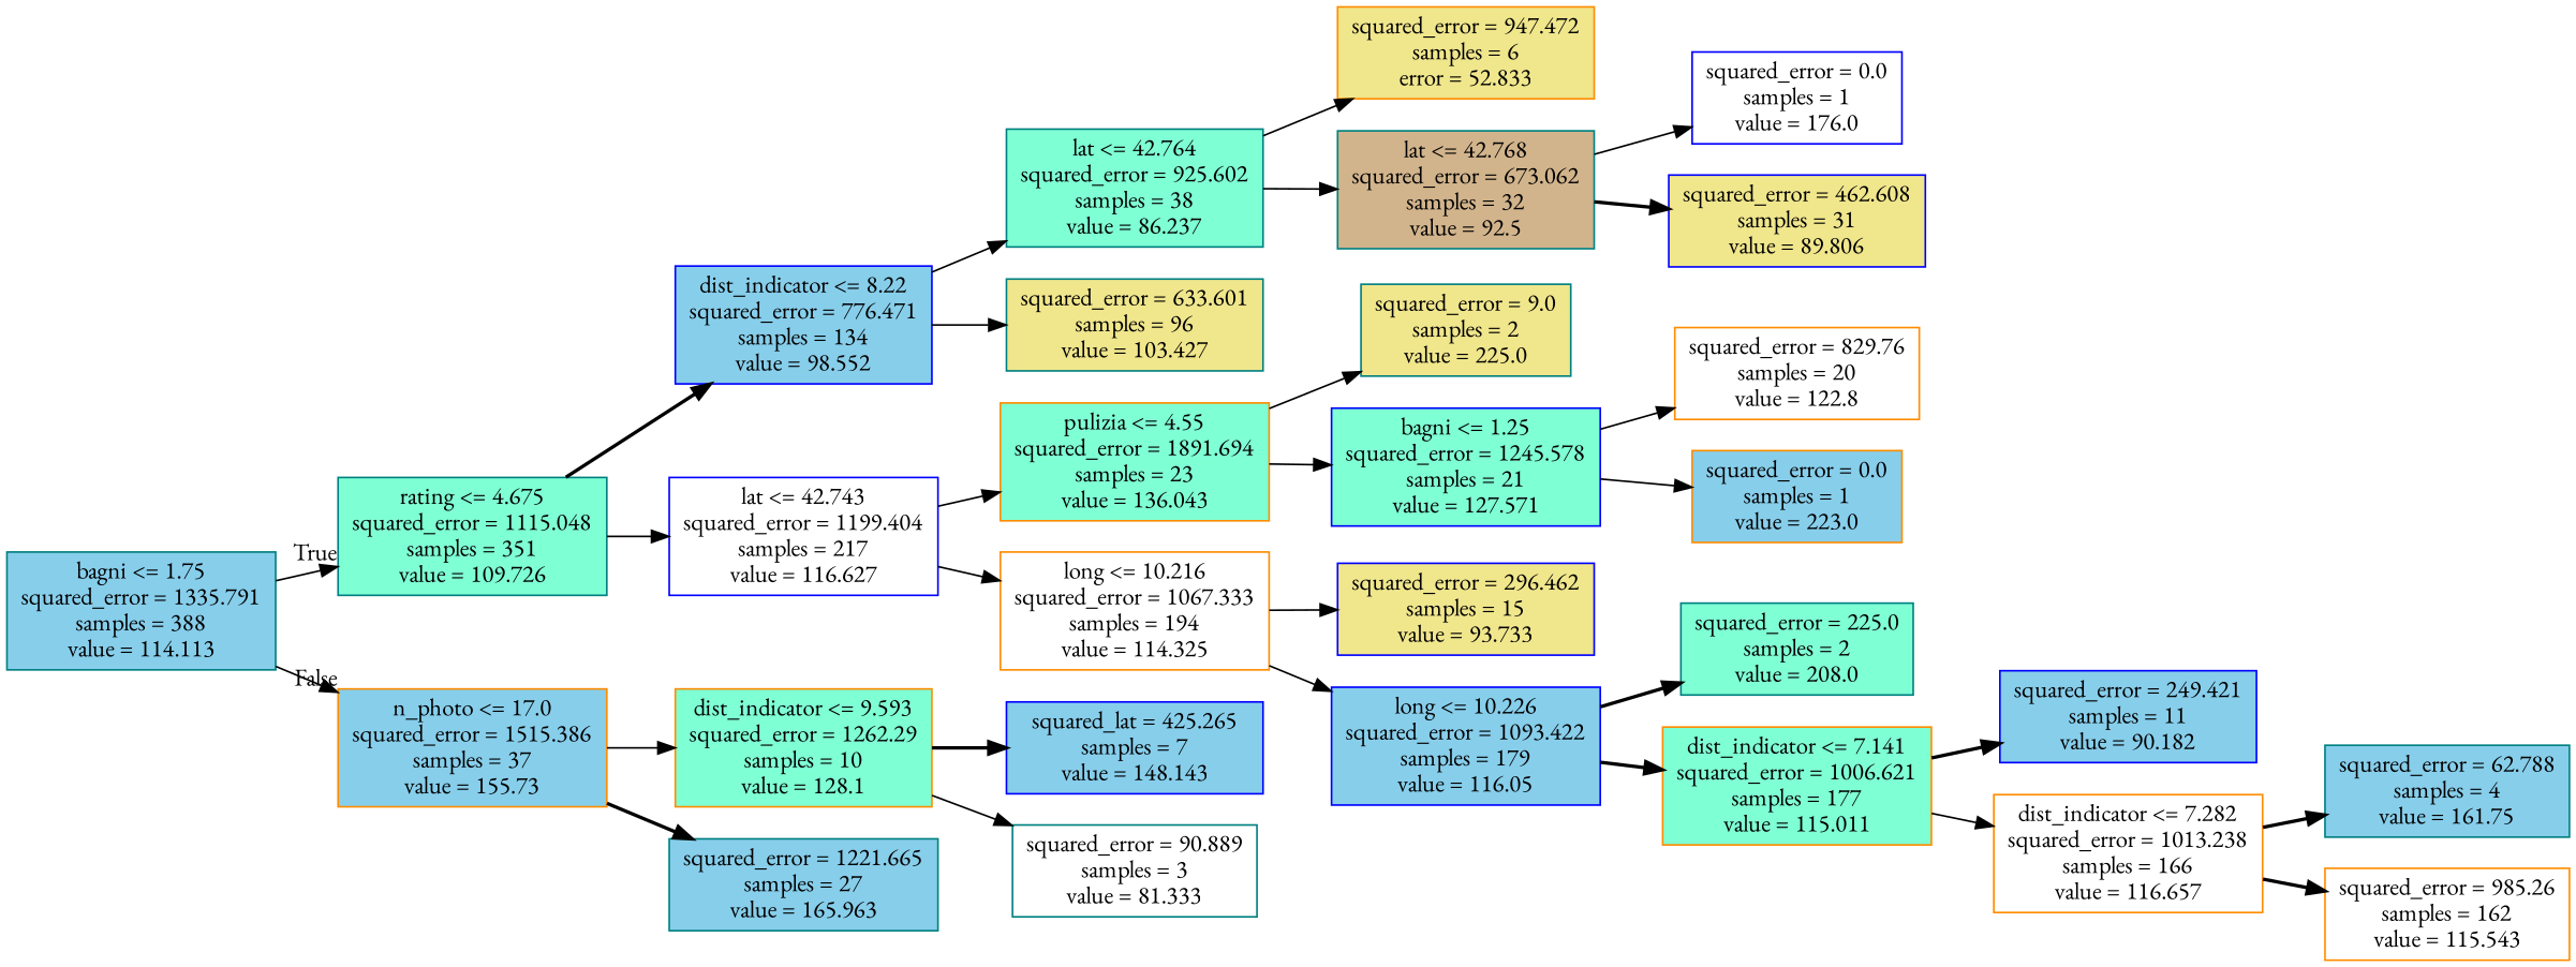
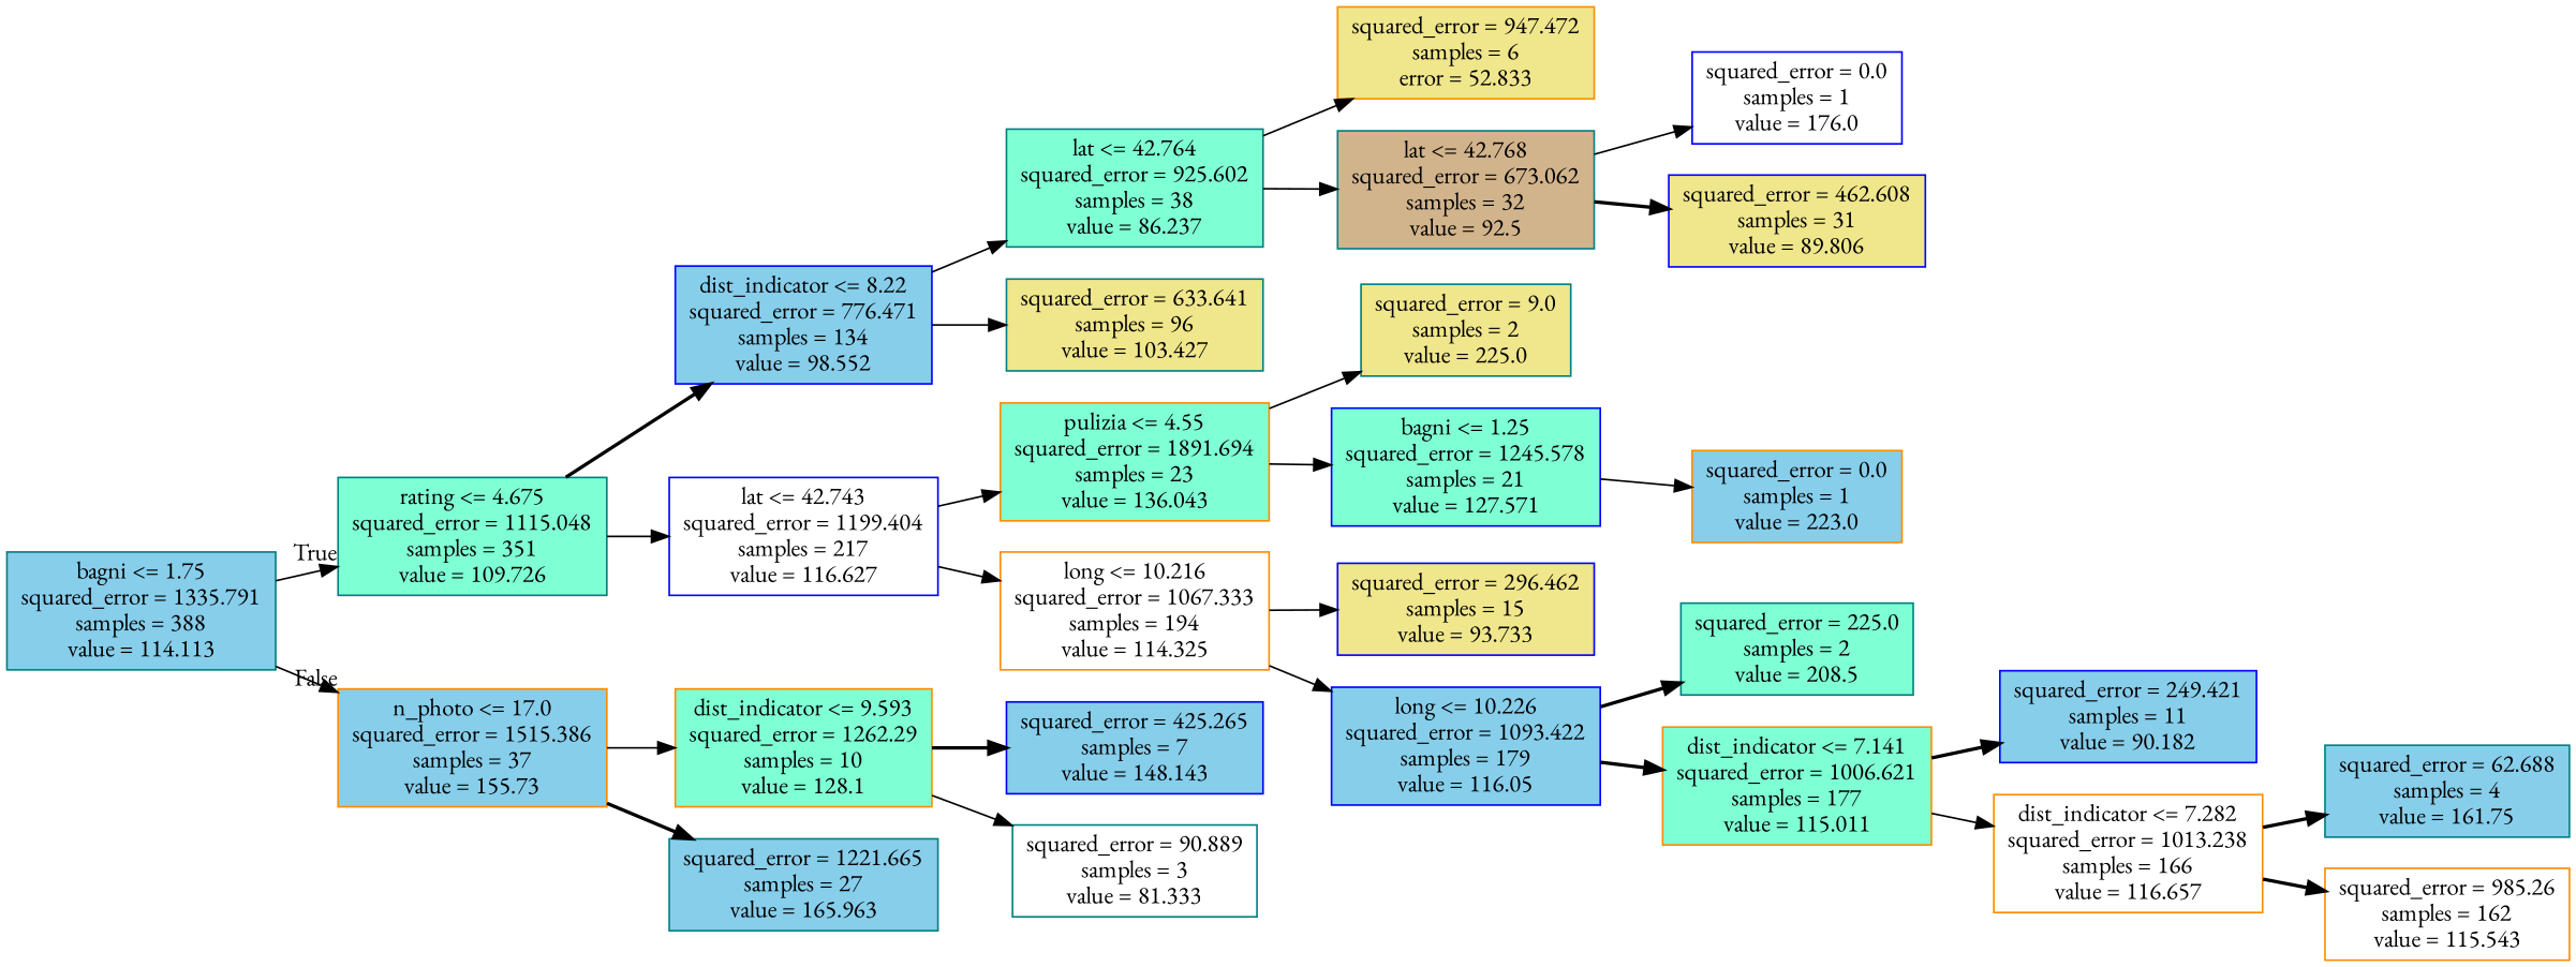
  digraph {
    fontname="EB Garamond"
    rankdir=LR
    node [color=teal fillcolor=skyblue fontname="EB Garamond" shape=box style=filled]
    edge [fontname="EB Garamond" style=solid]
    n1 [label="bagni <= 1.75\nsquared_error = 1335.791\nsamples = 388\nvalue = 114.113"]
    n2 [fillcolor=aquamarine label="rating <= 4.675\nsquared_error = 1115.048\nsamples = 351\nvalue = 109.726"]
    n3 [color=darkorange label="n_photo <= 17.0\nsquared_error = 1515.386\nsamples = 37\nvalue = 155.73"]
    n4 [color=blue label="dist_indicator <= 8.22\nsquared_error = 776.471\nsamples = 134\nvalue = 98.552"]
    n5 [color=blue fillcolor=white label="lat <= 42.743\nsquared_error = 1199.404\nsamples = 217\nvalue = 116.627"]
    n6 [color=darkorange fillcolor=aquamarine label="dist_indicator <= 9.593\nsquared_error = 1262.29\nsamples = 10\nvalue = 128.1"]
    n7 [label="squared_error = 1221.665\nsamples = 27\nvalue = 165.963"]
    n8 [fillcolor=aquamarine label="lat <= 42.764\nsquared_error = 925.602\nsamples = 38\nvalue = 86.237"]
-   n9 [fillcolor=khaki label="squared_error = 633.601\nsamples = 96\nvalue = 103.427"]
+   n9 [fillcolor=khaki label="squared_error = 633.641\nsamples = 96\nvalue = 103.427"]
    n10 [color=darkorange fillcolor=aquamarine label="pulizia <= 4.55\nsquared_error = 1891.694\nsamples = 23\nvalue = 136.043"]
    n11 [color=darkorange fillcolor=white label="long <= 10.216\nsquared_error = 1067.333\nsamples = 194\nvalue = 114.325"]
    n12 [color=darkorange fillcolor=khaki label="squared_error = 947.472\nsamples = 6\nerror = 52.833"]
    n13 [fillcolor=tan label="lat <= 42.768\nsquared_error = 673.062\nsamples = 32\nvalue = 92.5"]
    n14 [color=blue fillcolor=white label="squared_error = 0.0\nsamples = 1\nvalue = 176.0"]
    n15 [color=blue fillcolor=khaki label="squared_error = 462.608\nsamples = 31\nvalue = 89.806"]
    n16 [fillcolor=khaki label="squared_error = 9.0\nsamples = 2\nvalue = 225.0"]
    n17 [color=blue fillcolor=aquamarine label="bagni <= 1.25\nsquared_error = 1245.578\nsamples = 21\nvalue = 127.571"]
    n18 [color=blue fillcolor=khaki label="squared_error = 296.462\nsamples = 15\nvalue = 93.733"]
    n19 [color=blue label="long <= 10.226\nsquared_error = 1093.422\nsamples = 179\nvalue = 116.05"]
-   n20 [color=darkorange fillcolor=white label="squared_error = 829.76\nsamples = 20\nvalue = 122.8"]
    n21 [color=darkorange label="squared_error = 0.0\nsamples = 1\nvalue = 223.0"]
-   n22 [fillcolor=aquamarine label="squared_error = 225.0\nsamples = 2\nvalue = 208.0"]
+   n22 [fillcolor=aquamarine label="squared_error = 225.0\nsamples = 2\nvalue = 208.5"]
    n23 [color=darkorange fillcolor=aquamarine label="dist_indicator <= 7.141\nsquared_error = 1006.621\nsamples = 177\nvalue = 115.011"]
    n24 [color=blue label="squared_error = 249.421\nsamples = 11\nvalue = 90.182"]
    n25 [color=darkorange fillcolor=white label="dist_indicator <= 7.282\nsquared_error = 1013.238\nsamples = 166\nvalue = 116.657"]
-   n26 [label="squared_error = 62.788\nsamples = 4\nvalue = 161.75"]
+   n26 [label="squared_error = 62.688\nsamples = 4\nvalue = 161.75"]
    n27 [color=darkorange fillcolor=white label="squared_error = 985.26\nsamples = 162\nvalue = 115.543"]
-   n28 [color=blue label="squared_lat = 425.265\nsamples = 7\nvalue = 148.143"]
+   n28 [color=blue label="squared_error = 425.265\nsamples = 7\nvalue = 148.143"]
    n29 [fillcolor=white label="squared_error = 90.889\nsamples = 3\nvalue = 81.333"]
    n1 -> n2 [headlabel=True labelangle=45 labeldistance=2.5]
    n1 -> n3 [headlabel=False labelangle=-45 labeldistance=2.5]
    n2 -> n4 [style=bold]
    n2 -> n5
    n3 -> n6
    n3 -> n7 [style=bold]
    n4 -> n8
    n4 -> n9
    n5 -> n10
    n5 -> n11
    n6 -> n28 [style=bold]
    n6 -> n29
    n8 -> n12
    n8 -> n13
    n10 -> n16
    n10 -> n17
    n11 -> n18
    n11 -> n19
    n13 -> n14
    n13 -> n15 [style=bold]
-   n17 -> n20
    n17 -> n21
    n19 -> n22 [style=bold]
    n19 -> n23 [style=bold]
    n23 -> n24 [style=bold]
    n23 -> n25
    n25 -> n26 [style=bold]
    n25 -> n27 [style=bold]
  }
